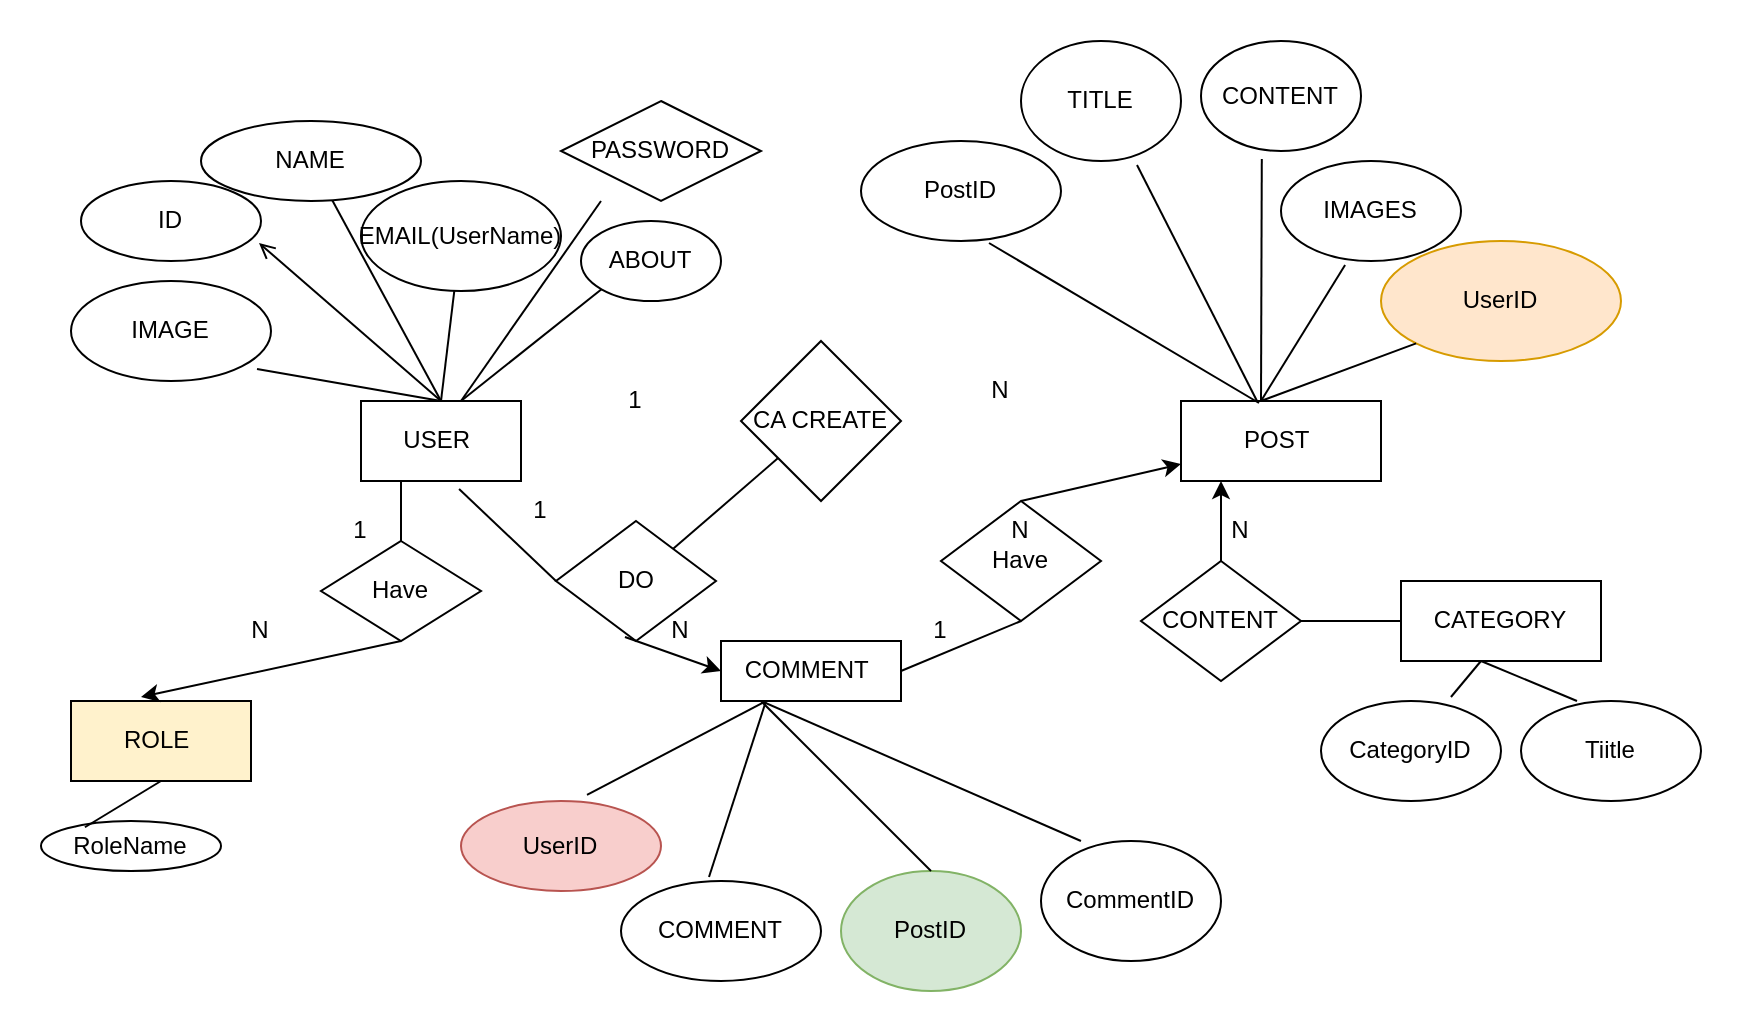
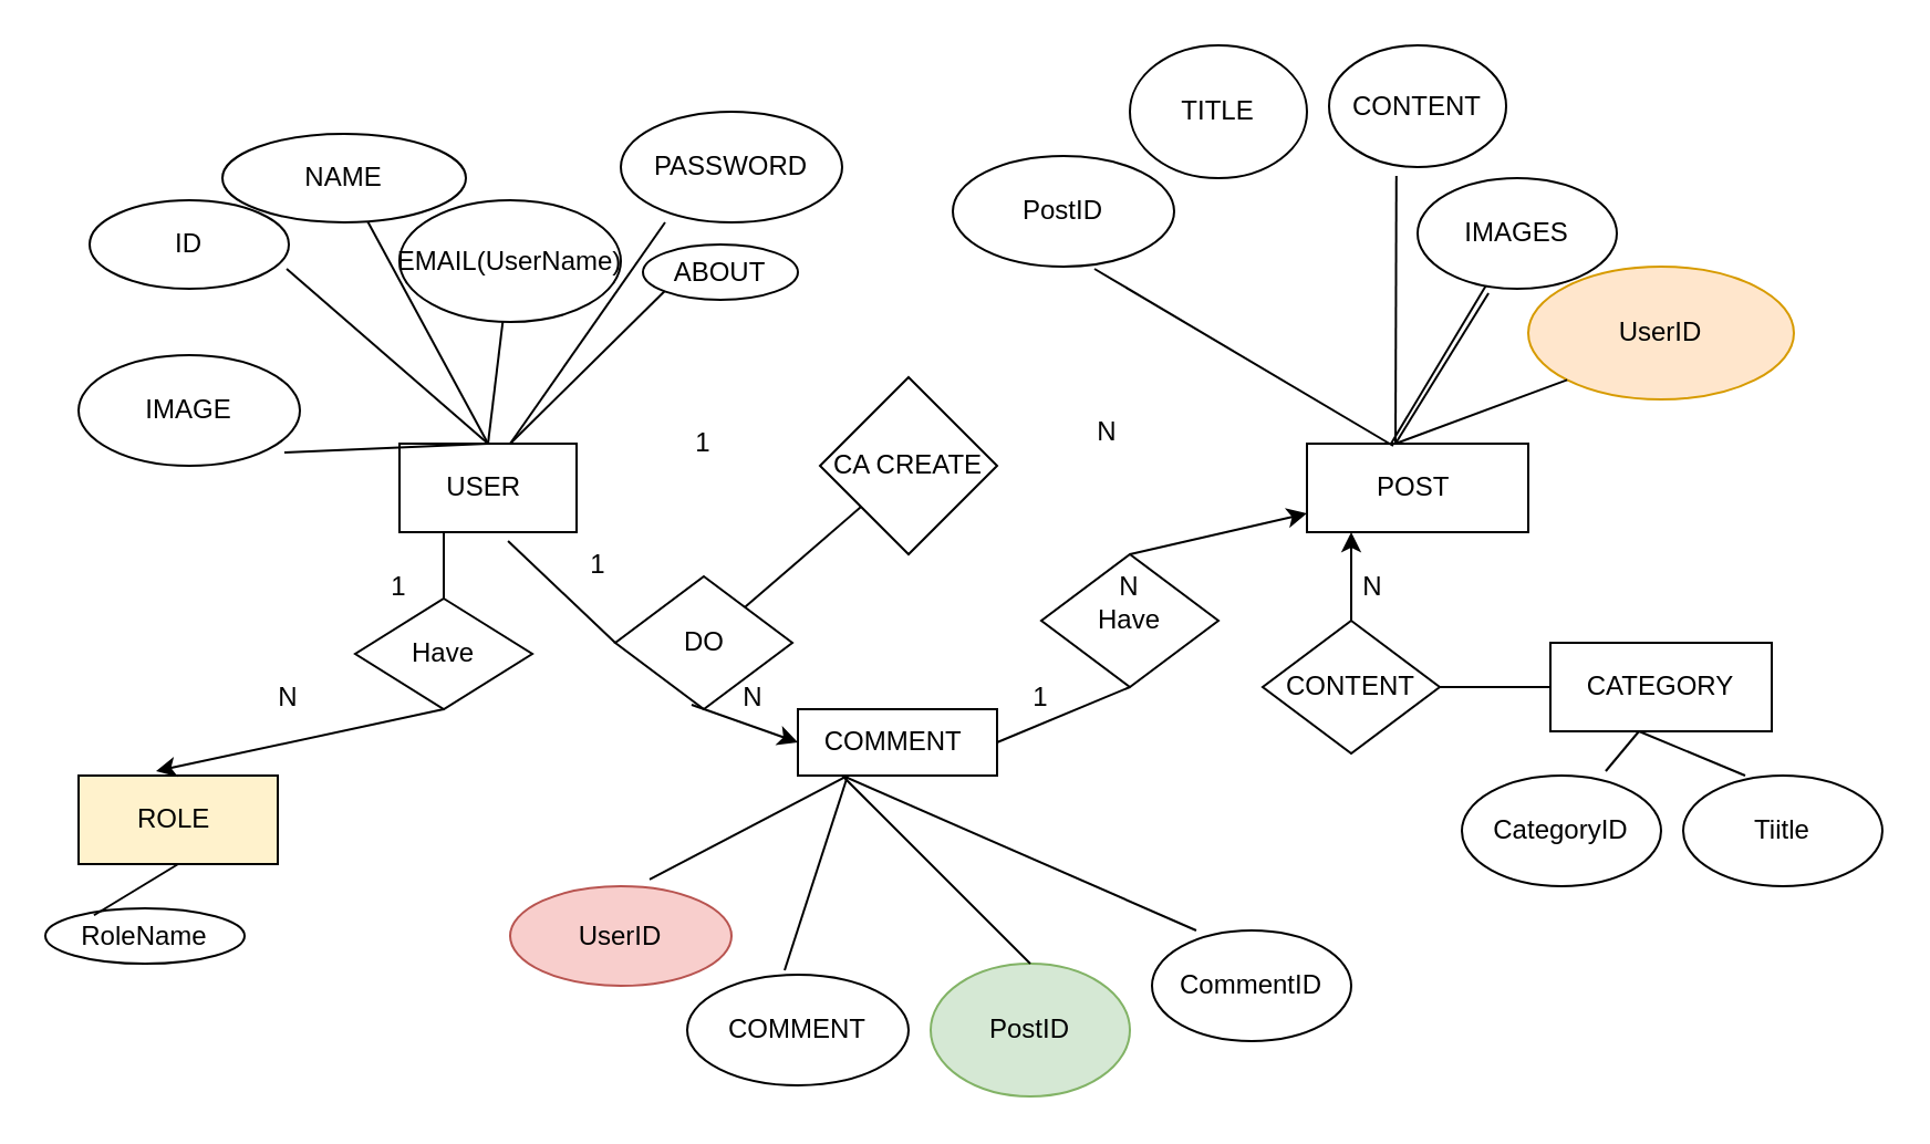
  <mxCell id="0" />
  <mxCell id="1" parent="0" />
  <mxCell id="2" value="USER&amp;nbsp;" style="rounded=0;whiteSpace=wrap;html=1;" vertex="1" parent="1"><mxGeometry x="180" y="200" width="80" height="40" as="geometry" /></mxCell>
  <mxCell id="3" value="EMAIL(UserName)" style="ellipse;whiteSpace=wrap;html=1;" vertex="1" parent="1"><mxGeometry x="180" y="90" width="100" height="55" as="geometry" /></mxCell>
  <mxCell id="4" value="ID" style="ellipse;whiteSpace=wrap;html=1;" vertex="1" parent="1"><mxGeometry y="90" width="90" height="40" as="geometry" x="40" /></mxCell>
  <mxCell id="5" value="" style="endArrow=none;html=1;rounded=0;" edge="1" parent="1" target="6"><mxGeometry width="50" height="50" relative="1" as="geometry"><mxPoint x="220" y="200" as="sourcePoint" /><mxPoint x="240" y="120" as="targetPoint" /><Array as="points" /></mxGeometry></mxCell>
  <mxCell id="6" value="NAME" style="ellipse;whiteSpace=wrap;html=1;" vertex="1" parent="1"><mxGeometry x="100" y="60" width="110" height="40" as="geometry" /></mxCell>
  <mxCell id="7" value="" style="endArrow=none;html=1;rounded=0;" edge="1" parent="1" target="3"><mxGeometry width="50" height="50" relative="1" as="geometry"><mxPoint x="220" y="200" as="sourcePoint" /><mxPoint x="290" y="160" as="targetPoint" /><Array as="points"><mxPoint x="220" y="200" /></Array></mxGeometry></mxCell>
- <mxCell id="8" value="PASSWORD" style="rhombus;whiteSpace=wrap;html=1;" vertex="1" parent="1"><mxGeometry x="280" y="50" width="100" height="50" as="geometry" /></mxCell>
+ <mxCell id="8" value="PASSWORD" style="ellipse;whiteSpace=wrap;html=1;" vertex="1" parent="1"><mxGeometry x="280" y="50" width="100" height="50" as="geometry" /></mxCell>
  <mxCell id="9" value="" style="endArrow=none;html=1;rounded=0;entryX=0.2;entryY=1;entryDx=0;entryDy=0;entryPerimeter=0;" edge="1" parent="1" target="8"><mxGeometry width="50" height="50" relative="1" as="geometry"><mxPoint x="230" y="200" as="sourcePoint" /><mxPoint x="400" y="140" as="targetPoint" /></mxGeometry></mxCell>
- <mxCell id="10" value="ABOUT" style="ellipse;whiteSpace=wrap;html=1;" vertex="1" parent="1"><mxGeometry x="290" y="110" width="70" height="40" as="geometry" /></mxCell>
+ <mxCell id="10" value="ABOUT" style="ellipse;whiteSpace=wrap;html=1;" vertex="1" parent="1"><mxGeometry x="290" y="110" width="70" height="25" as="geometry" /></mxCell>
  <mxCell id="11" value="" style="endArrow=none;html=1;rounded=0;exitX=0;exitY=1;exitDx=0;exitDy=0;" edge="1" parent="1" source="10"><mxGeometry width="50" height="50" relative="1" as="geometry"><mxPoint x="430" y="270" as="sourcePoint" /><mxPoint x="230" y="200" as="targetPoint" /></mxGeometry></mxCell>
- <mxCell id="12" value="IMAGE" style="ellipse;whiteSpace=wrap;html=1;" vertex="1" parent="1"><mxGeometry x="35" y="140" width="100" height="50" as="geometry" /></mxCell>
+ <mxCell id="12" value="IMAGE" style="ellipse;whiteSpace=wrap;html=1;" vertex="1" parent="1"><mxGeometry x="35" y="160" width="100" height="50" as="geometry" /></mxCell>
  <mxCell id="13" value="" style="endArrow=none;html=1;rounded=0;exitX=0.93;exitY=0.88;exitDx=0;exitDy=0;exitPerimeter=0;" edge="1" parent="1" source="12"><mxGeometry width="50" height="50" relative="1" as="geometry"><mxPoint x="135" y="220" as="sourcePoint" /><mxPoint x="220" y="200" as="targetPoint" /></mxGeometry></mxCell>
  <mxCell id="14" value="POST&amp;nbsp;" style="rounded=0;whiteSpace=wrap;html=1;" vertex="1" parent="1"><mxGeometry x="590" y="200" width="100" height="40" as="geometry" /></mxCell>
  <mxCell id="15" value="PostID" style="ellipse;whiteSpace=wrap;html=1;" vertex="1" parent="1"><mxGeometry x="430" y="70" width="100" height="50" as="geometry" /></mxCell>
- <mxCell id="16" value="" style="endArrow=open;html=1;rounded=0;entryX=0.989;entryY=0.775;entryDx=0;entryDy=0;entryPerimeter=0;exitX=0.5;exitY=0;exitDx=0;exitDy=0;" edge="1" parent="1" source="2" target="4"><mxGeometry width="50" height="50" relative="1" as="geometry"><mxPoint x="200" y="200" as="sourcePoint" /><mxPoint x="160" y="120" as="targetPoint" /></mxGeometry></mxCell>
+ <mxCell id="16" value="" style="endArrow=none;html=1;rounded=0;entryX=0.989;entryY=0.775;entryDx=0;entryDy=0;entryPerimeter=0;exitX=0.5;exitY=0;exitDx=0;exitDy=0;" edge="1" parent="1" source="2" target="4"><mxGeometry width="50" height="50" relative="1" as="geometry"><mxPoint x="200" y="200" as="sourcePoint" /><mxPoint x="160" y="120" as="targetPoint" /></mxGeometry></mxCell>
  <mxCell id="17" value="" style="endArrow=none;html=1;rounded=0;entryX=0.64;entryY=1.02;entryDx=0;entryDy=0;entryPerimeter=0;exitX=0.39;exitY=0.025;exitDx=0;exitDy=0;exitPerimeter=0;" edge="1" parent="1" source="14" target="15"><mxGeometry width="50" height="50" relative="1" as="geometry"><mxPoint x="430" y="270" as="sourcePoint" /><mxPoint x="480" y="220" as="targetPoint" /></mxGeometry></mxCell>
  <mxCell id="18" value="CA CREATE" style="rhombus;whiteSpace=wrap;html=1;" vertex="1" parent="1"><mxGeometry x="370" y="170" width="80" height="80" as="geometry" /></mxCell>
  <mxCell id="19" value="" style="endArrow=none;html=1;rounded=0;" edge="1" parent="1" source="18" target="56"><mxGeometry width="50" height="50" relative="1" as="geometry"><mxPoint x="430" y="270" as="sourcePoint" /><mxPoint x="480" y="220" as="targetPoint" /></mxGeometry></mxCell>
  <mxCell id="20" value="TITLE" style="ellipse;whiteSpace=wrap;html=1;" vertex="1" parent="1"><mxGeometry x="510" y="20" width="80" height="60" as="geometry" /></mxCell>
- <mxCell id="21" value="" style="endArrow=none;html=1;rounded=0;entryX=0.725;entryY=1.033;entryDx=0;entryDy=0;entryPerimeter=0;exitX=0.38;exitY=0;exitDx=0;exitDy=0;exitPerimeter=0;" edge="1" parent="1" source="14" target="20"><mxGeometry width="50" height="50" relative="1" as="geometry"><mxPoint x="610" y="110" as="sourcePoint" /><mxPoint x="660" y="60" as="targetPoint" /></mxGeometry></mxCell>
+ <mxCell id="21" value="" style="endArrow=none;html=1;rounded=0;exitX=0.38;exitY=0;exitDx=0;exitDy=0;exitPerimeter=0;" edge="1" parent="1" source="14" target="24"><mxGeometry width="50" height="50" relative="1" as="geometry"><mxPoint x="610" y="110" as="sourcePoint" /><mxPoint x="660" y="60" as="targetPoint" /></mxGeometry></mxCell>
  <mxCell id="22" value="CONTENT" style="ellipse;whiteSpace=wrap;html=1;" vertex="1" parent="1"><mxGeometry x="600" y="20" width="80" height="55" as="geometry" /></mxCell>
  <mxCell id="23" value="" style="endArrow=none;html=1;rounded=0;entryX=0.38;entryY=1.073;entryDx=0;entryDy=0;entryPerimeter=0;" edge="1" parent="1" target="22"><mxGeometry width="50" height="50" relative="1" as="geometry"><mxPoint x="630" y="200" as="sourcePoint" /><mxPoint x="670" y="100" as="targetPoint" /></mxGeometry></mxCell>
  <mxCell id="24" value="IMAGES" style="ellipse;whiteSpace=wrap;html=1;" vertex="1" parent="1"><mxGeometry x="640" y="80" width="90" height="50" as="geometry" /></mxCell>
  <mxCell id="25" value="" style="endArrow=none;html=1;rounded=0;entryX=0.356;entryY=1.04;entryDx=0;entryDy=0;entryPerimeter=0;" edge="1" parent="1" target="24"><mxGeometry width="50" height="50" relative="1" as="geometry"><mxPoint x="630" y="200" as="sourcePoint" /><mxPoint x="690" y="140" as="targetPoint" /></mxGeometry></mxCell>
  <mxCell id="26" value="UserID" style="ellipse;whiteSpace=wrap;html=1;fillColor=#ffe6cc;strokeColor=#d79b00;" vertex="1" parent="1"><mxGeometry x="690" y="120" width="120" height="60" as="geometry" /></mxCell>
  <mxCell id="27" value="" style="endArrow=none;html=1;rounded=0;entryX=0;entryY=1;entryDx=0;entryDy=0;" edge="1" parent="1" target="26"><mxGeometry width="50" height="50" relative="1" as="geometry"><mxPoint x="630" y="200" as="sourcePoint" /><mxPoint x="690" y="150" as="targetPoint" /></mxGeometry></mxCell>
  <mxCell id="28" value="1" style="text;html=1;strokeColor=none;fillColor=none;align=center;verticalAlign=middle;whiteSpace=wrap;rounded=0;" vertex="1" parent="1"><mxGeometry x="295" y="190" width="45" height="20" as="geometry" /></mxCell>
  <mxCell id="29" value="N" style="text;html=1;strokeColor=none;fillColor=none;align=center;verticalAlign=middle;whiteSpace=wrap;rounded=0;" vertex="1" parent="1"><mxGeometry x="470" y="180" width="60" height="30" as="geometry" /></mxCell>
  <mxCell id="30" value="CATEGORY" style="rounded=0;whiteSpace=wrap;html=1;" vertex="1" parent="1"><mxGeometry x="700" y="290" width="100" height="40" as="geometry" /></mxCell>
  <mxCell id="31" value="CONTENT" style="rhombus;whiteSpace=wrap;html=1;" vertex="1" parent="1"><mxGeometry x="570" y="280" width="80" height="60" as="geometry" /></mxCell>
  <mxCell id="32" value="" style="endArrow=none;html=1;rounded=0;exitX=0;exitY=0.5;exitDx=0;exitDy=0;entryX=1;entryY=0.5;entryDx=0;entryDy=0;" edge="1" parent="1" source="30" target="31"><mxGeometry width="50" height="50" relative="1" as="geometry"><mxPoint x="560" y="240" as="sourcePoint" /><mxPoint x="480" y="270" as="targetPoint" /></mxGeometry></mxCell>
  <mxCell id="33" value="" style="endArrow=classic;html=1;rounded=0;exitX=0.5;exitY=0;exitDx=0;exitDy=0;" edge="1" parent="1" source="31"><mxGeometry width="50" height="50" relative="1" as="geometry"><mxPoint x="430" y="270" as="sourcePoint" /><mxPoint x="610" y="240" as="targetPoint" /></mxGeometry></mxCell>
  <mxCell id="34" value="CategoryID" style="ellipse;whiteSpace=wrap;html=1;" vertex="1" parent="1"><mxGeometry x="660" y="350" width="90" height="50" as="geometry" /></mxCell>
  <mxCell id="35" value="Tiitle" style="ellipse;whiteSpace=wrap;html=1;" vertex="1" parent="1"><mxGeometry x="760" y="350" width="90" height="50" as="geometry" /></mxCell>
  <mxCell id="36" value="" style="endArrow=none;html=1;rounded=0;exitX=0.722;exitY=-0.04;exitDx=0;exitDy=0;exitPerimeter=0;" edge="1" parent="1" source="34"><mxGeometry width="50" height="50" relative="1" as="geometry"><mxPoint x="690" y="380" as="sourcePoint" /><mxPoint x="740" y="330" as="targetPoint" /></mxGeometry></mxCell>
  <mxCell id="37" value="" style="endArrow=none;html=1;rounded=0;entryX=0.311;entryY=0;entryDx=0;entryDy=0;entryPerimeter=0;" edge="1" parent="1" target="35"><mxGeometry width="50" height="50" relative="1" as="geometry"><mxPoint x="740" y="330" as="sourcePoint" /><mxPoint x="770" y="320" as="targetPoint" /></mxGeometry></mxCell>
  <mxCell id="38" value="ROLE&amp;nbsp;" style="rounded=0;whiteSpace=wrap;html=1;fillColor=#fff2cc;" vertex="1" parent="1"><mxGeometry x="35" y="350" width="90" height="40" as="geometry" /></mxCell>
  <mxCell id="39" value="RoleName" style="ellipse;whiteSpace=wrap;html=1;" vertex="1" parent="1"><mxGeometry x="20" y="410" width="90" height="25" as="geometry" /></mxCell>
  <mxCell id="40" value="" style="endArrow=none;html=1;rounded=0;entryX=0.5;entryY=1;entryDx=0;entryDy=0;exitX=0.244;exitY=0.125;exitDx=0;exitDy=0;exitPerimeter=0;" edge="1" parent="1" source="39" target="38"><mxGeometry width="50" height="50" relative="1" as="geometry"><mxPoint x="410" y="395" as="sourcePoint" /><mxPoint x="460" y="345" as="targetPoint" /></mxGeometry></mxCell>
  <mxCell id="41" value="Have" style="rhombus;whiteSpace=wrap;html=1;" vertex="1" parent="1"><mxGeometry x="160" y="270" width="80" height="50" as="geometry" /></mxCell>
  <mxCell id="42" value="" style="endArrow=classic;html=1;rounded=0;entryX=0.389;entryY=-0.05;entryDx=0;entryDy=0;exitX=0.5;exitY=1;exitDx=0;exitDy=0;entryPerimeter=0;startArrow=none;" edge="1" parent="1" source="41" target="38"><mxGeometry width="50" height="50" relative="1" as="geometry"><mxPoint x="120" y="325" as="sourcePoint" /><mxPoint x="290" y="320" as="targetPoint" /></mxGeometry></mxCell>
  <mxCell id="43" value="" style="endArrow=none;html=1;rounded=0;entryX=0.25;entryY=1;entryDx=0;entryDy=0;exitX=0.5;exitY=0;exitDx=0;exitDy=0;" edge="1" parent="1" source="41" target="2"><mxGeometry width="50" height="50" relative="1" as="geometry"><mxPoint x="430" y="270" as="sourcePoint" /><mxPoint x="480" y="220" as="targetPoint" /></mxGeometry></mxCell>
  <mxCell id="44" value="N" style="text;html=1;strokeColor=none;fillColor=none;align=center;verticalAlign=middle;whiteSpace=wrap;rounded=0;" vertex="1" parent="1"><mxGeometry x="590" y="250" width="60" height="30" as="geometry" /></mxCell>
  <mxCell id="45" value="1" style="text;html=1;strokeColor=none;fillColor=none;align=center;verticalAlign=middle;whiteSpace=wrap;rounded=0;" vertex="1" parent="1"><mxGeometry x="150" y="250" width="60" height="30" as="geometry" /></mxCell>
  <mxCell id="46" value="N" style="text;html=1;strokeColor=none;fillColor=none;align=center;verticalAlign=middle;whiteSpace=wrap;rounded=0;" vertex="1" parent="1"><mxGeometry x="100" y="300" width="60" height="30" as="geometry" /></mxCell>
  <mxCell id="47" value="COMMENT&amp;nbsp;" style="rounded=0;whiteSpace=wrap;html=1;" vertex="1" parent="1"><mxGeometry x="360" y="320" width="90" height="30" as="geometry" /></mxCell>
  <mxCell id="48" value="UserID" style="ellipse;whiteSpace=wrap;html=1;fillColor=#f8cecc;strokeColor=#b85450;" vertex="1" parent="1"><mxGeometry x="230" y="400" width="100" height="45" as="geometry" /></mxCell>
  <mxCell id="49" value="" style="endArrow=none;html=1;rounded=0;entryX=0.25;entryY=1;entryDx=0;entryDy=0;exitX=0.63;exitY=-0.067;exitDx=0;exitDy=0;exitPerimeter=0;" edge="1" parent="1" source="48" target="47"><mxGeometry width="50" height="50" relative="1" as="geometry"><mxPoint x="300" y="390" as="sourcePoint" /><mxPoint x="370" y="350" as="targetPoint" /></mxGeometry></mxCell>
- <mxCell id="50" value="CommentID" style="ellipse;whiteSpace=wrap;html=1;" vertex="1" parent="1"><mxGeometry x="520" y="420" width="90" height="60" as="geometry" /></mxCell>
+ <mxCell id="50" value="CommentID" style="ellipse;whiteSpace=wrap;html=1;" vertex="1" parent="1"><mxGeometry x="520" y="420" width="90" height="50" as="geometry" /></mxCell>
  <mxCell id="51" value="COMMENT" style="ellipse;whiteSpace=wrap;html=1;" vertex="1" parent="1"><mxGeometry x="310" y="440" width="100" height="50" as="geometry" /></mxCell>
  <mxCell id="52" value="" style="endArrow=none;html=1;rounded=0;entryX=0.25;entryY=1;entryDx=0;entryDy=0;exitX=0.44;exitY=-0.04;exitDx=0;exitDy=0;exitPerimeter=0;" edge="1" parent="1" source="51" target="47"><mxGeometry width="50" height="50" relative="1" as="geometry"><mxPoint x="350" y="395" as="sourcePoint" /><mxPoint x="400" y="345" as="targetPoint" /></mxGeometry></mxCell>
  <mxCell id="53" value="" style="endArrow=none;html=1;rounded=0;exitX=0.222;exitY=0;exitDx=0;exitDy=0;exitPerimeter=0;" edge="1" parent="1" source="50"><mxGeometry width="50" height="50" relative="1" as="geometry"><mxPoint x="429" y="400" as="sourcePoint" /><mxPoint x="380" y="350" as="targetPoint" /></mxGeometry></mxCell>
  <mxCell id="54" value="PostID" style="ellipse;whiteSpace=wrap;html=1;fillColor=#d5e8d4;strokeColor=#82b366;" vertex="1" parent="1"><mxGeometry x="420" y="435" width="90" height="60" as="geometry" /></mxCell>
  <mxCell id="55" value="" style="endArrow=none;html=1;rounded=0;entryX=0.5;entryY=0;entryDx=0;entryDy=0;" edge="1" parent="1" target="54"><mxGeometry width="50" height="50" relative="1" as="geometry"><mxPoint x="380" y="350" as="sourcePoint" /><mxPoint x="480" y="250" as="targetPoint" /></mxGeometry></mxCell>
  <mxCell id="56" value="DO" style="rhombus;whiteSpace=wrap;html=1;" vertex="1" parent="1"><mxGeometry x="277.5" y="260" width="80" height="60" as="geometry" /></mxCell>
  <mxCell id="57" value="" style="endArrow=none;html=1;rounded=0;entryX=0.613;entryY=1.1;entryDx=0;entryDy=0;entryPerimeter=0;exitX=0;exitY=0.5;exitDx=0;exitDy=0;" edge="1" parent="1" source="56" target="2"><mxGeometry width="50" height="50" relative="1" as="geometry"><mxPoint x="430" y="300" as="sourcePoint" /><mxPoint x="480" y="250" as="targetPoint" /></mxGeometry></mxCell>
  <mxCell id="58" value="" style="endArrow=classic;html=1;rounded=0;exitX=0.431;exitY=0.967;exitDx=0;exitDy=0;exitPerimeter=0;entryX=0;entryY=0.5;entryDx=0;entryDy=0;" edge="1" parent="1" source="56" target="47"><mxGeometry width="50" height="50" relative="1" as="geometry"><mxPoint x="430" y="300" as="sourcePoint" /><mxPoint x="330" y="330" as="targetPoint" /></mxGeometry></mxCell>
  <mxCell id="59" value="1" style="text;html=1;strokeColor=none;fillColor=none;align=center;verticalAlign=middle;whiteSpace=wrap;rounded=0;" vertex="1" parent="1"><mxGeometry x="240" y="240" width="60" height="30" as="geometry" /></mxCell>
  <mxCell id="60" value="N" style="text;html=1;strokeColor=none;fillColor=none;align=center;verticalAlign=middle;whiteSpace=wrap;rounded=0;" vertex="1" parent="1"><mxGeometry x="310" y="300" width="60" height="30" as="geometry" /></mxCell>
  <mxCell id="61" value="Have" style="rhombus;whiteSpace=wrap;html=1;" vertex="1" parent="1"><mxGeometry x="470" y="250" width="80" height="60" as="geometry" /></mxCell>
  <mxCell id="62" value="" style="endArrow=none;html=1;rounded=0;exitX=1;exitY=0.5;exitDx=0;exitDy=0;entryX=0.5;entryY=1;entryDx=0;entryDy=0;" edge="1" parent="1" source="47" target="61"><mxGeometry width="50" height="50" relative="1" as="geometry"><mxPoint x="510" y="250" as="sourcePoint" /><mxPoint x="470" y="247.143" as="targetPoint" /></mxGeometry></mxCell>
  <mxCell id="63" value="" style="endArrow=classic;html=1;rounded=0;exitX=0.5;exitY=0;exitDx=0;exitDy=0;startArrow=none;" edge="1" parent="1" source="66" target="14"><mxGeometry width="50" height="50" relative="1" as="geometry"><mxPoint x="430" y="300" as="sourcePoint" /><mxPoint x="480" y="250" as="targetPoint" /></mxGeometry></mxCell>
  <mxCell id="64" value="1" style="text;html=1;strokeColor=none;fillColor=none;align=center;verticalAlign=middle;whiteSpace=wrap;rounded=0;" vertex="1" parent="1"><mxGeometry x="440" y="300" width="60" height="30" as="geometry" /></mxCell>
  <mxCell id="65" value="" style="endArrow=none;html=1;rounded=0;exitX=0.5;exitY=0;exitDx=0;exitDy=0;" edge="1" parent="1" source="61" target="66"><mxGeometry width="50" height="50" relative="1" as="geometry"><mxPoint x="510" y="250" as="sourcePoint" /><mxPoint x="590" y="232" as="targetPoint" /></mxGeometry></mxCell>
  <mxCell id="66" value="N" style="text;html=1;strokeColor=none;fillColor=none;align=center;verticalAlign=middle;whiteSpace=wrap;rounded=0;" vertex="1" parent="1"><mxGeometry x="480" y="250" width="60" height="30" as="geometry" /></mxCell>
